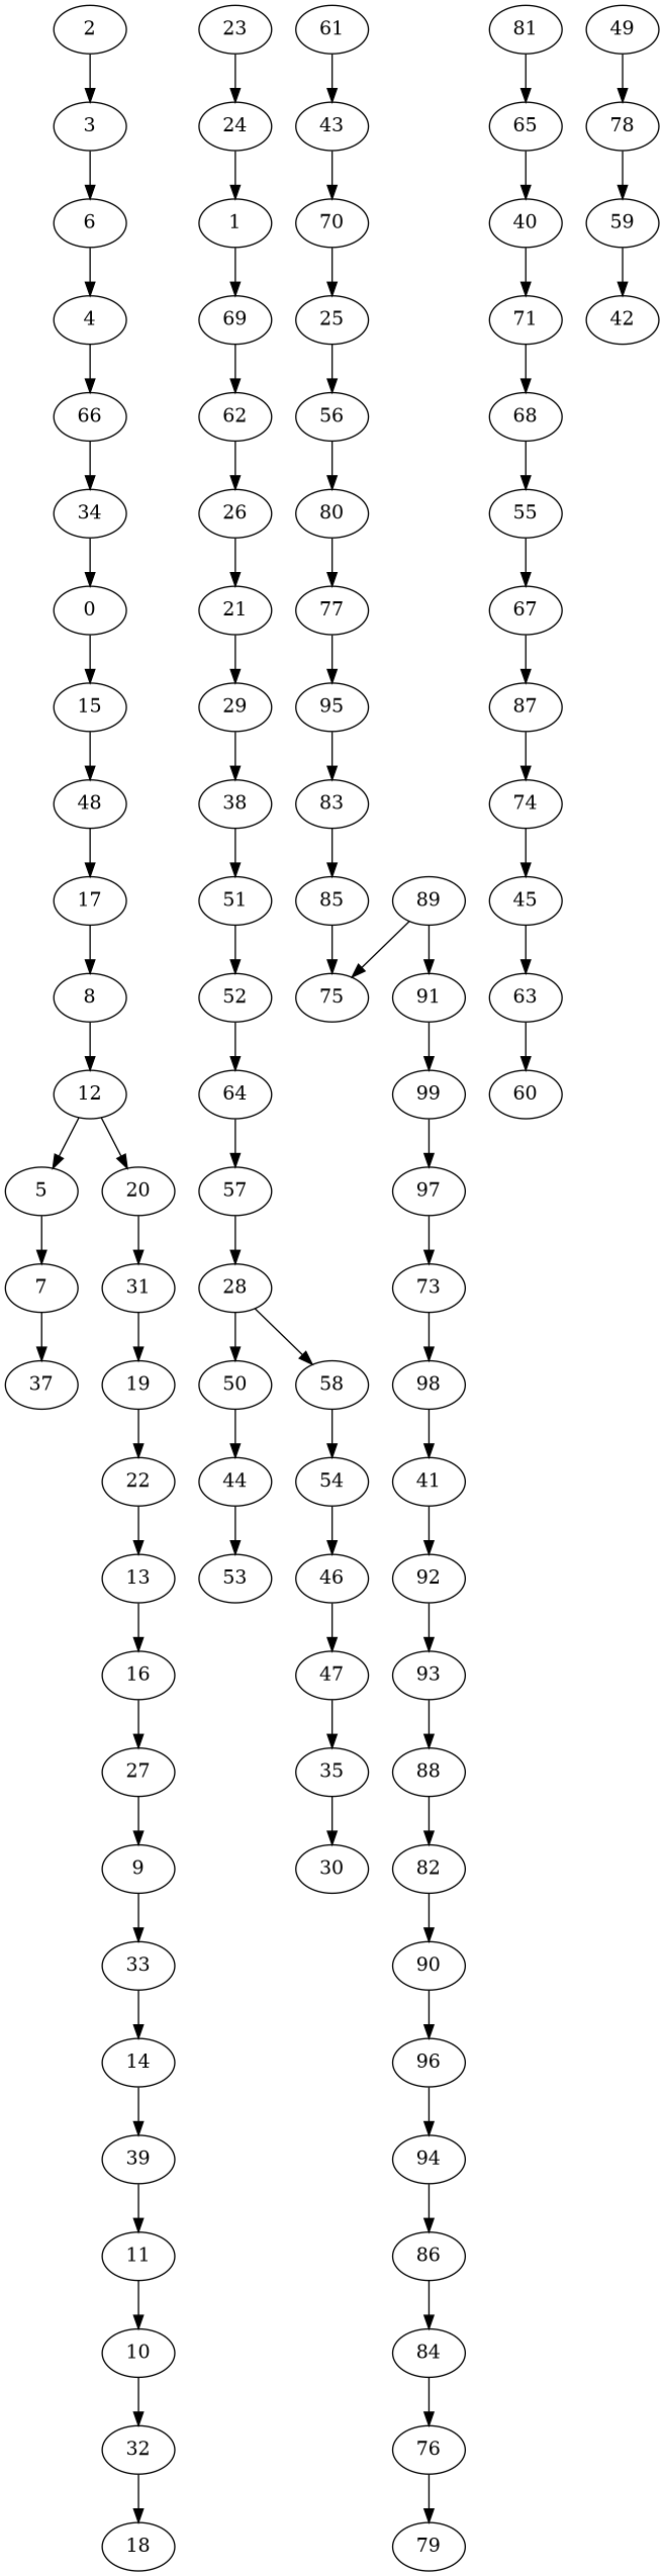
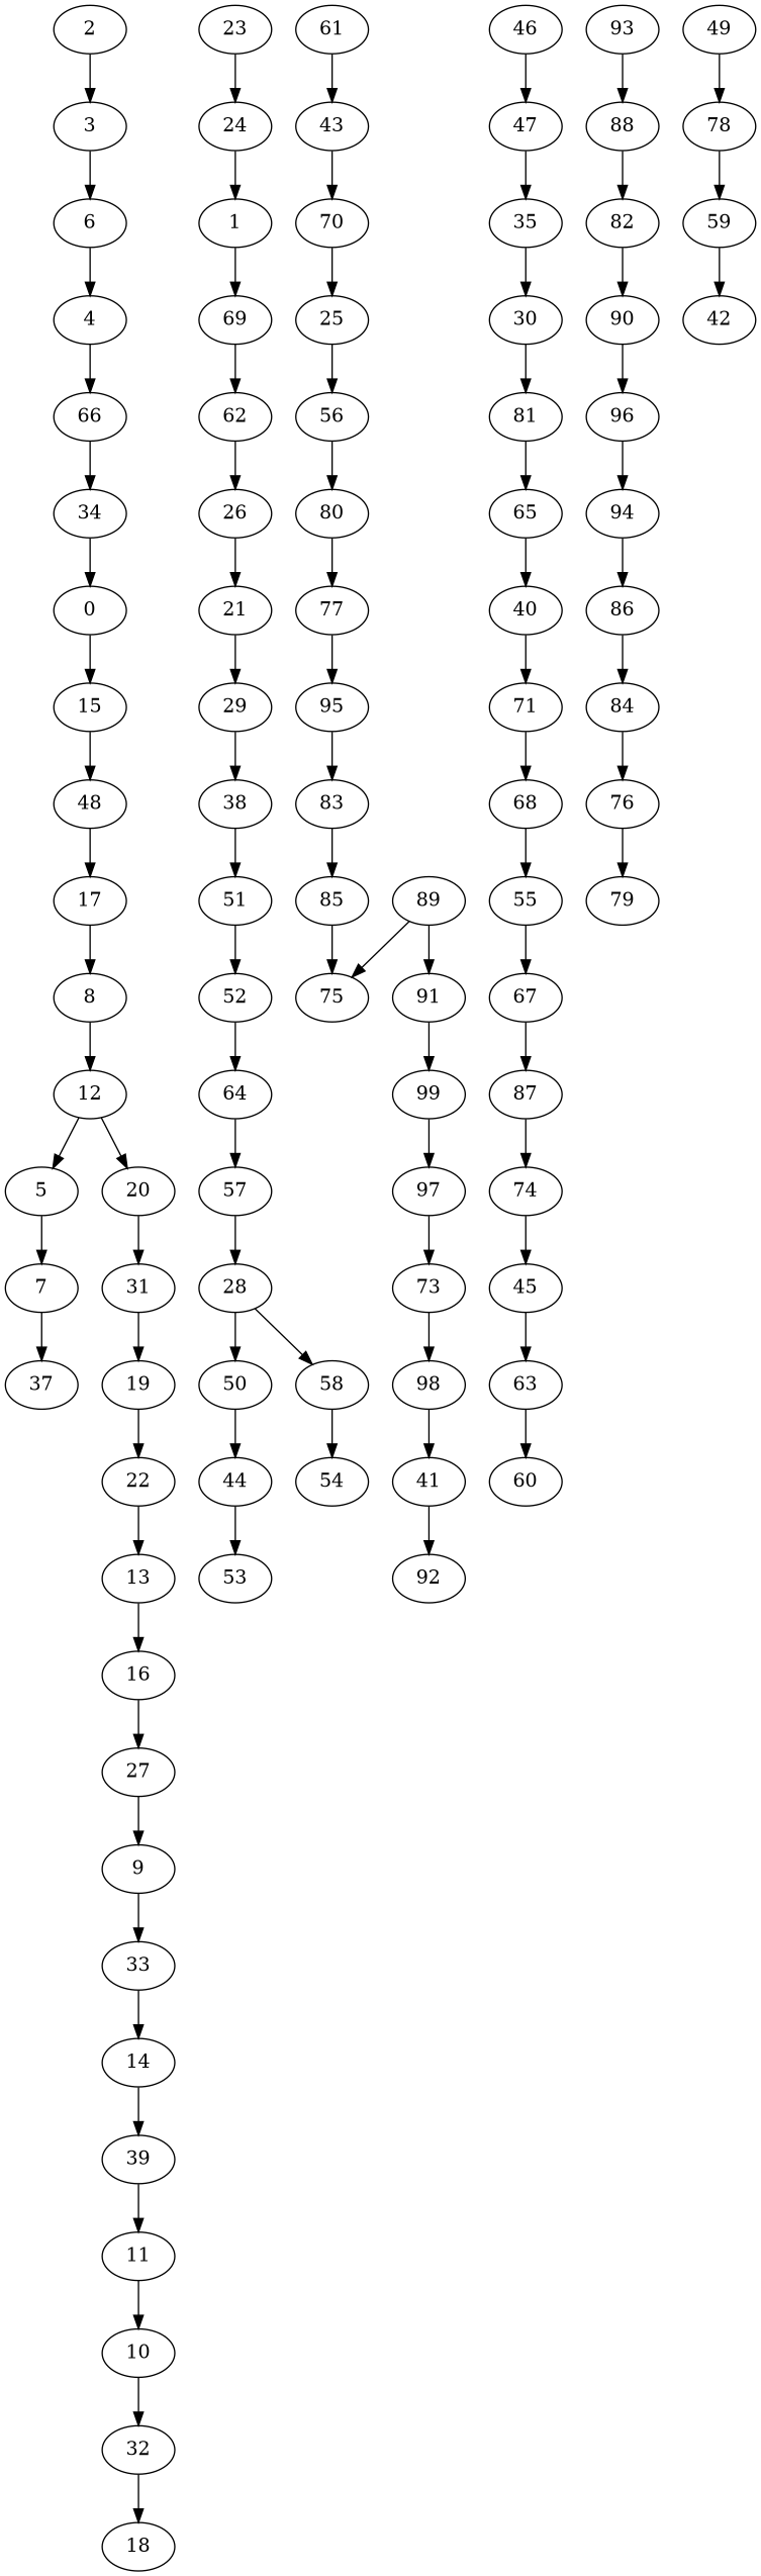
  digraph {
    0
    15
    48
    1
    69
    62
    2
    3
    6
    4
    66
    34
    5
    7
    37
    8
    12
    20
    9
    33
    14
    10
    32
    18
    11
    13
    16
    27
    39
    17
    19
    22
    31
    21
    29
    38
    23
    24
    25
    56
    80
    26
    28
    50
    58
    44
    51
    30
    81
    65
    35
    52
    40
    71
    68
    41
    92
    93
    61
    43
    70
    53
    45
    63
    60
    46
    47
    49
    78
    59
    64
    57
    54
    55
    67
    87
    77
    42
    74
    73
    98
    89
    75
    91
    76
    79
    95
    83
    82
    90
    96
    85
    84
    86
    88
    99
    94
    97
    0 -> 15
    15 -> 48
    48 -> 17
    1 -> 69
    69 -> 62
    62 -> 26
    2 -> 3
    3 -> 6
    6 -> 4
    4 -> 66
    66 -> 34
    34 -> 0
    5 -> 7
    7 -> 37
    8 -> 12
    12 -> 5
    12 -> 20
    20 -> 31
    9 -> 33
    33 -> 14
    14 -> 39
    10 -> 32
    32 -> 18
    11 -> 10
    13 -> 16
    16 -> 27
    27 -> 9
    39 -> 11
    17 -> 8
    19 -> 22
    22 -> 13
    31 -> 19
    21 -> 29
    29 -> 38
    38 -> 51
    23 -> 24
    24 -> 1
    25 -> 56
    56 -> 80
    80 -> 77
    26 -> 21
    28 -> 50
    28 -> 58
    50 -> 44
    58 -> 54
    44 -> 53
    51 -> 52
+   30 -> 81
    81 -> 65
    65 -> 40
    35 -> 30
    52 -> 64
    40 -> 71
    71 -> 68
    68 -> 55
    41 -> 92
-   92 -> 93
    93 -> 88
    61 -> 43
    43 -> 70
    70 -> 25
    45 -> 63
    63 -> 60
    46 -> 47
    47 -> 35
    49 -> 78
    78 -> 59
    59 -> 42
    64 -> 57
    57 -> 28
-   54 -> 46
    55 -> 67
    67 -> 87
    87 -> 74
    77 -> 95
    74 -> 45
    73 -> 98
    98 -> 41
    89 -> 75
    89 -> 91
    91 -> 99
    76 -> 79
    95 -> 83
    83 -> 85
    82 -> 90
    90 -> 96
    96 -> 94
    85 -> 75
    84 -> 76
    86 -> 84
    88 -> 82
    99 -> 97
    94 -> 86
    97 -> 73
  }
